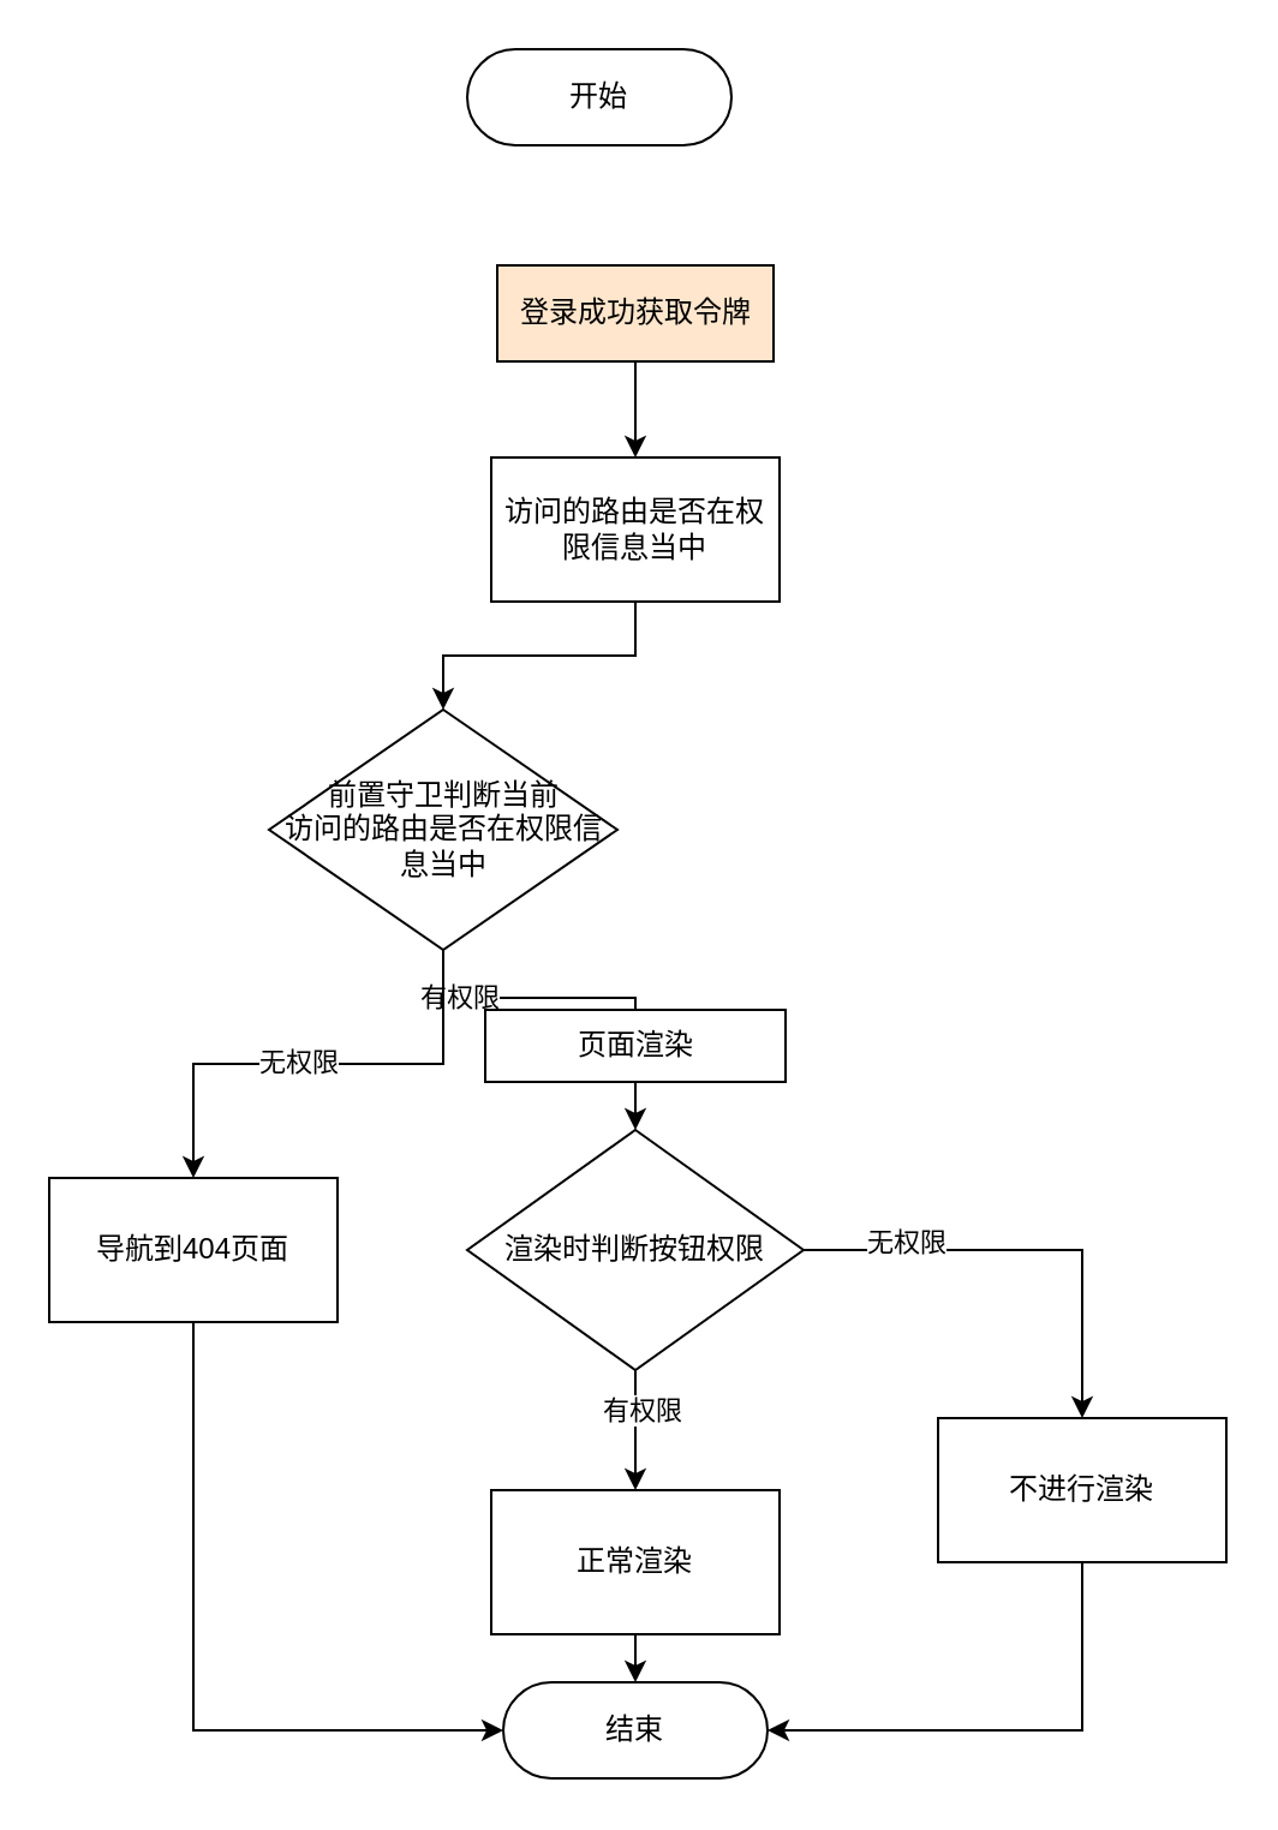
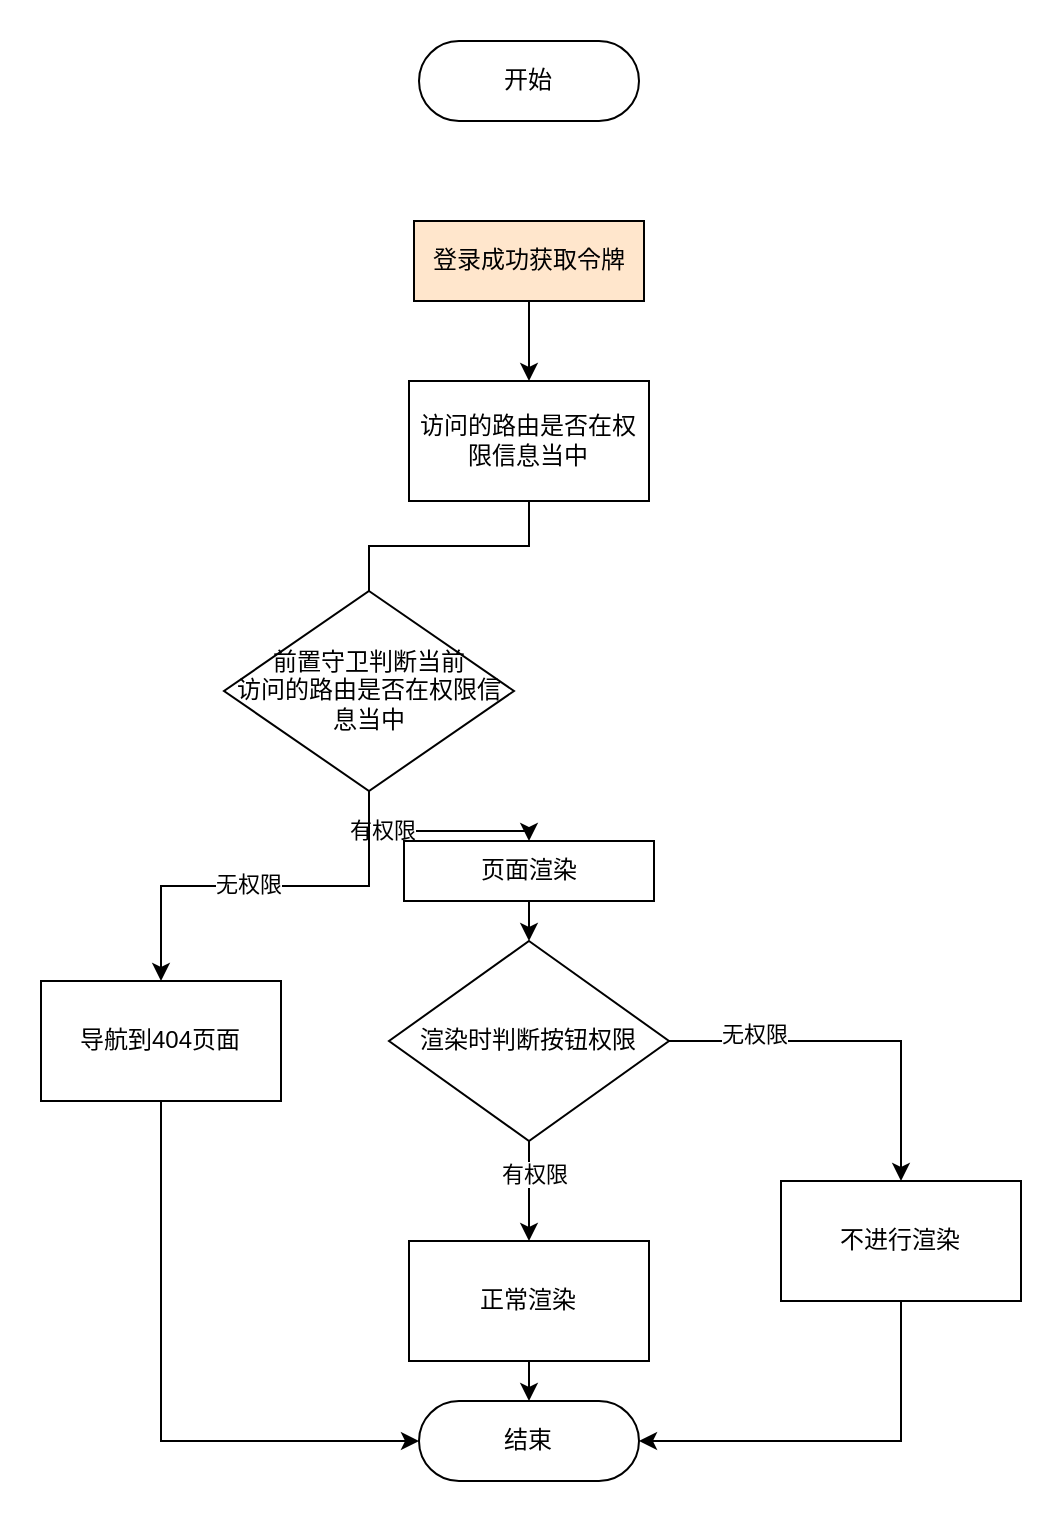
  <mxCell id="0" />
  <mxCell id="1" parent="0" />
- <mxCell id="2" value="开始" style="rounded=1;whiteSpace=wrap;html=1;arcSize=50;" vertex="1" parent="1"><mxGeometry x="194" y="20" width="110" height="40" as="geometry" /></mxCell>
+ <mxCell id="2" value="开始" style="rounded=1;whiteSpace=wrap;html=1;arcSize=50;" vertex="1" parent="1"><mxGeometry x="209" y="20" width="110" height="40" as="geometry" /></mxCell>
  <mxCell id="3" style="edgeStyle=orthogonalEdgeStyle;rounded=0;orthogonalLoop=1;jettySize=auto;html=1;exitX=0.5;exitY=1;exitDx=0;exitDy=0;entryX=0.5;entryY=0;entryDx=0;entryDy=0;" edge="1" parent="1" source="4" target="6"><mxGeometry relative="1" as="geometry" /></mxCell>
  <mxCell id="4" value="登录成功获取令牌" style="rounded=0;whiteSpace=wrap;html=1;fillColor=#ffe6cc;" vertex="1" parent="1"><mxGeometry x="206.5" y="110" width="115" height="40" as="geometry" /></mxCell>
- <mxCell id="5" style="edgeStyle=orthogonalEdgeStyle;rounded=0;orthogonalLoop=1;jettySize=auto;html=1;exitX=0.5;exitY=1;exitDx=0;exitDy=0;entryX=0.5;entryY=0;entryDx=0;entryDy=0;" edge="1" parent="1" source="6" target="11"><mxGeometry relative="1" as="geometry" /></mxCell>
+ <mxCell id="5" style="edgeStyle=orthogonalEdgeStyle;rounded=0;orthogonalLoop=1;jettySize=auto;html=1;exitX=0.5;exitY=1;exitDx=0;exitDy=0;entryX=0.5;entryY=0;entryDx=0;entryDy=0;endArrow=none;" edge="1" parent="1" source="6" target="11"><mxGeometry relative="1" as="geometry" /></mxCell>
  <mxCell id="6" value="访问的路由是否在权限信息当中" style="rounded=0;whiteSpace=wrap;html=1;" vertex="1" parent="1"><mxGeometry x="204" y="190" width="120" height="60" as="geometry" /></mxCell>
- <mxCell id="7" style="edgeStyle=orthogonalEdgeStyle;rounded=0;orthogonalLoop=1;jettySize=auto;html=1;exitX=0.5;exitY=1;exitDx=0;exitDy=0;entryX=0.5;entryY=0;entryDx=0;entryDy=0;endArrow=none;" edge="1" parent="1" source="11" target="13"><mxGeometry relative="1" as="geometry" /></mxCell>
+ <mxCell id="7" style="edgeStyle=orthogonalEdgeStyle;rounded=0;orthogonalLoop=1;jettySize=auto;html=1;exitX=0.5;exitY=1;exitDx=0;exitDy=0;entryX=0.5;entryY=0;entryDx=0;entryDy=0;" edge="1" parent="1" source="11" target="13"><mxGeometry relative="1" as="geometry" /></mxCell>
  <mxCell id="8" value="有权限" style="edgeLabel;html=1;align=center;verticalAlign=middle;resizable=0;points=[];" vertex="1" connectable="0" parent="7"><mxGeometry x="-0.505" y="1" relative="1" as="geometry"><mxPoint as="offset" /></mxGeometry></mxCell>
  <mxCell id="9" style="edgeStyle=orthogonalEdgeStyle;rounded=0;orthogonalLoop=1;jettySize=auto;html=1;" edge="1" parent="1" source="11" target="25"><mxGeometry relative="1" as="geometry" /></mxCell>
  <mxCell id="10" value="无权限" style="edgeLabel;html=1;align=center;verticalAlign=middle;resizable=0;points=[];" vertex="1" connectable="0" parent="9"><mxGeometry x="0.087" y="-2" relative="1" as="geometry"><mxPoint y="1" as="offset" /></mxGeometry></mxCell>
  <mxCell id="11" value="前置守卫判断当前&lt;div&gt;访问的路由是否在权限信息当中&lt;/div&gt;" style="rhombus;whiteSpace=wrap;html=1;" vertex="1" parent="1"><mxGeometry x="111.5" y="295" width="145" height="100" as="geometry" /></mxCell>
  <mxCell id="12" style="edgeStyle=orthogonalEdgeStyle;rounded=0;orthogonalLoop=1;jettySize=auto;html=1;exitX=0.5;exitY=1;exitDx=0;exitDy=0;entryX=0.5;entryY=0;entryDx=0;entryDy=0;" edge="1" parent="1" source="13" target="18"><mxGeometry relative="1" as="geometry" /></mxCell>
  <mxCell id="13" value="页面渲染" style="rounded=0;whiteSpace=wrap;html=1;" vertex="1" parent="1"><mxGeometry x="201.5" y="420" width="125" height="30" as="geometry" /></mxCell>
  <mxCell id="14" style="edgeStyle=orthogonalEdgeStyle;rounded=0;orthogonalLoop=1;jettySize=auto;html=1;exitX=0.5;exitY=1;exitDx=0;exitDy=0;entryX=0.5;entryY=0;entryDx=0;entryDy=0;" edge="1" parent="1" source="18" target="20"><mxGeometry relative="1" as="geometry" /></mxCell>
  <mxCell id="15" value="有权限" style="edgeLabel;html=1;align=center;verticalAlign=middle;resizable=0;points=[];" vertex="1" connectable="0" parent="14"><mxGeometry x="-0.36" y="2" relative="1" as="geometry"><mxPoint as="offset" /></mxGeometry></mxCell>
  <mxCell id="16" style="edgeStyle=orthogonalEdgeStyle;rounded=0;orthogonalLoop=1;jettySize=auto;html=1;exitX=1;exitY=0.5;exitDx=0;exitDy=0;" edge="1" parent="1" source="18" target="23"><mxGeometry relative="1" as="geometry" /></mxCell>
  <mxCell id="17" value="无权限" style="edgeLabel;html=1;align=center;verticalAlign=middle;resizable=0;points=[];" vertex="1" connectable="0" parent="16"><mxGeometry x="-0.549" y="4" relative="1" as="geometry"><mxPoint as="offset" /></mxGeometry></mxCell>
  <mxCell id="18" value="渲染时判断按钮权限" style="rhombus;whiteSpace=wrap;html=1;" vertex="1" parent="1"><mxGeometry x="194" y="470" width="140" height="100" as="geometry" /></mxCell>
  <mxCell id="19" style="edgeStyle=orthogonalEdgeStyle;rounded=0;orthogonalLoop=1;jettySize=auto;html=1;exitX=0.5;exitY=1;exitDx=0;exitDy=0;entryX=0.5;entryY=0;entryDx=0;entryDy=0;" edge="1" parent="1" source="20" target="21"><mxGeometry relative="1" as="geometry" /></mxCell>
  <mxCell id="20" value="正常渲染" style="rounded=0;whiteSpace=wrap;html=1;" vertex="1" parent="1"><mxGeometry x="204" y="620" width="120" height="60" as="geometry" /></mxCell>
  <mxCell id="21" value="结束" style="rounded=1;whiteSpace=wrap;html=1;arcSize=50;" vertex="1" parent="1"><mxGeometry x="209" y="700" width="110" height="40" as="geometry" /></mxCell>
  <mxCell id="22" style="edgeStyle=orthogonalEdgeStyle;rounded=0;orthogonalLoop=1;jettySize=auto;html=1;entryX=1;entryY=0.5;entryDx=0;entryDy=0;" edge="1" parent="1" source="23" target="21"><mxGeometry relative="1" as="geometry"><Array as="points"><mxPoint x="450" y="720" /></Array></mxGeometry></mxCell>
  <mxCell id="23" value="不进行渲染" style="rounded=0;whiteSpace=wrap;html=1;" vertex="1" parent="1"><mxGeometry x="390" y="590" width="120" height="60" as="geometry" /></mxCell>
  <mxCell id="24" style="edgeStyle=orthogonalEdgeStyle;rounded=0;orthogonalLoop=1;jettySize=auto;html=1;entryX=0;entryY=0.5;entryDx=0;entryDy=0;" edge="1" parent="1" source="25" target="21"><mxGeometry relative="1" as="geometry"><Array as="points"><mxPoint x="80" y="720" /></Array></mxGeometry></mxCell>
  <mxCell id="25" value="导航到404页面" style="rounded=0;whiteSpace=wrap;html=1;" vertex="1" parent="1"><mxGeometry x="20" y="490" width="120" height="60" as="geometry" /></mxCell>
